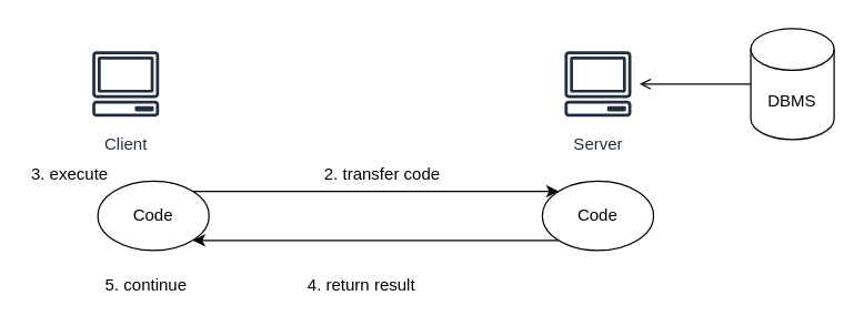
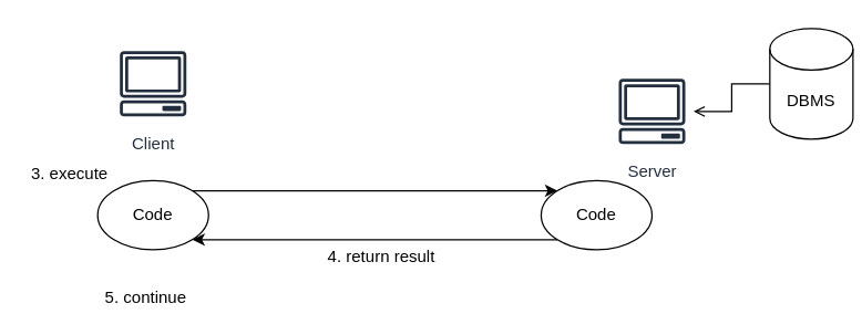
  <mxCell id="0" />
  <mxCell id="1" parent="0" />
- <mxCell id="2" value="Client" style="sketch=0;outlineConnect=0;fontColor=#232F3E;gradientColor=none;strokeColor=#232F3E;fillColor=#ffffff;dashed=0;verticalLabelPosition=bottom;verticalAlign=top;align=center;html=1;fontSize=12;fontStyle=0;aspect=fixed;shape=mxgraph.aws4.resourceIcon;resIcon=mxgraph.aws4.client;" vertex="1" parent="1"><mxGeometry x="60" y="30" width="60" height="60" as="geometry" /></mxCell>
- <mxCell id="3" value="Server" style="sketch=0;outlineConnect=0;fontColor=#232F3E;gradientColor=none;strokeColor=#232F3E;fillColor=#ffffff;dashed=0;verticalLabelPosition=bottom;verticalAlign=top;align=center;html=1;fontSize=12;fontStyle=0;aspect=fixed;shape=mxgraph.aws4.resourceIcon;resIcon=mxgraph.aws4.client;" vertex="1" parent="1"><mxGeometry x="400" y="30" width="60" height="60" as="geometry" /></mxCell>
+ <mxCell id="2" value="Client" style="sketch=0;outlineConnect=0;fontColor=#232F3E;gradientColor=none;strokeColor=#232F3E;fillColor=#ffffff;dashed=0;verticalLabelPosition=bottom;verticalAlign=top;align=center;html=1;fontSize=12;fontStyle=0;aspect=fixed;shape=mxgraph.aws4.resourceIcon;resIcon=mxgraph.aws4.client;" vertex="1" parent="1"><mxGeometry x="80" y="30" width="60" height="60" as="geometry" /></mxCell>
+ <mxCell id="3" value="Server" style="sketch=0;outlineConnect=0;fontColor=#232F3E;gradientColor=none;strokeColor=#232F3E;fillColor=#ffffff;dashed=0;verticalLabelPosition=bottom;verticalAlign=top;align=center;html=1;fontSize=12;fontStyle=0;aspect=fixed;shape=mxgraph.aws4.resourceIcon;resIcon=mxgraph.aws4.client;" vertex="1" parent="1"><mxGeometry x="440" y="50" width="60" height="60" as="geometry" /></mxCell>
  <mxCell id="4" style="edgeStyle=orthogonalEdgeStyle;rounded=0;orthogonalLoop=1;jettySize=auto;html=1;exitX=0;exitY=0.5;exitDx=0;exitDy=0;exitPerimeter=0;endArrow=open;" edge="1" parent="1" source="5" target="3"><mxGeometry relative="1" as="geometry" /></mxCell>
- <mxCell id="5" value="DBMS" style="shape=cylinder3;whiteSpace=wrap;html=1;boundedLbl=1;backgroundOutline=1;size=15;" vertex="1" parent="1"><mxGeometry x="540" y="20" width="60" height="80" as="geometry" /></mxCell>
+ <mxCell id="5" value="DBMS" style="shape=cylinder3;whiteSpace=wrap;html=1;boundedLbl=1;backgroundOutline=1;size=15;" vertex="1" parent="1"><mxGeometry x="555" y="20" width="60" height="80" as="geometry" /></mxCell>
  <mxCell id="6" style="edgeStyle=orthogonalEdgeStyle;rounded=0;orthogonalLoop=1;jettySize=auto;html=1;exitX=1;exitY=0;exitDx=0;exitDy=0;entryX=0;entryY=0;entryDx=0;entryDy=0;" edge="1" parent="1" source="7" target="9"><mxGeometry relative="1" as="geometry" /></mxCell>
  <mxCell id="7" value="Code" style="ellipse;whiteSpace=wrap;html=1;" vertex="1" parent="1"><mxGeometry x="70" y="130" width="80" height="50" as="geometry" /></mxCell>
  <mxCell id="8" style="edgeStyle=orthogonalEdgeStyle;rounded=0;orthogonalLoop=1;jettySize=auto;html=1;exitX=0;exitY=1;exitDx=0;exitDy=0;entryX=1;entryY=1;entryDx=0;entryDy=0;" edge="1" parent="1" source="9" target="7"><mxGeometry relative="1" as="geometry" /></mxCell>
  <mxCell id="9" value="Code" style="ellipse;whiteSpace=wrap;html=1;" vertex="1" parent="1"><mxGeometry x="390" y="130" width="80" height="50" as="geometry" /></mxCell>
  <mxCell id="10" value="3. execute" style="text;html=1;strokeColor=none;fillColor=none;align=center;verticalAlign=middle;whiteSpace=wrap;rounded=0;" vertex="1" parent="1"><mxGeometry x="20" y="110" width="60" height="30" as="geometry" /></mxCell>
- <mxCell id="11" value="2. transfer code" style="text;html=1;strokeColor=none;fillColor=none;align=center;verticalAlign=middle;whiteSpace=wrap;rounded=0;" vertex="1" parent="1"><mxGeometry x="230" y="110" width="90" height="30" as="geometry" /></mxCell>
- <mxCell id="12" value="4. return result" style="text;html=1;strokeColor=none;fillColor=none;align=center;verticalAlign=middle;whiteSpace=wrap;rounded=0;" vertex="1" parent="1"><mxGeometry x="215" y="190" width="90" height="30" as="geometry" /></mxCell>
- <mxCell id="13" value="5. continue" style="text;html=1;strokeColor=none;fillColor=none;align=center;verticalAlign=middle;whiteSpace=wrap;rounded=0;" vertex="1" parent="1"><mxGeometry x="60" y="190" width="90" height="30" as="geometry" /></mxCell>
+ <mxCell id="12" value="4. return result" style="text;html=1;strokeColor=none;fillColor=none;align=center;verticalAlign=middle;whiteSpace=wrap;rounded=0;" vertex="1" parent="1"><mxGeometry x="230" y="170" width="90" height="30" as="geometry" /></mxCell>
+ <mxCell id="13" value="5. continue" style="text;html=1;strokeColor=none;fillColor=none;align=center;verticalAlign=middle;whiteSpace=wrap;rounded=0;" vertex="1" parent="1"><mxGeometry x="60" y="200" width="90" height="30" as="geometry" /></mxCell>
